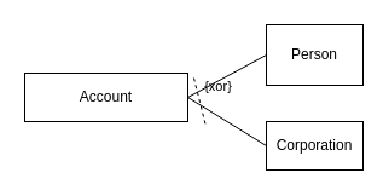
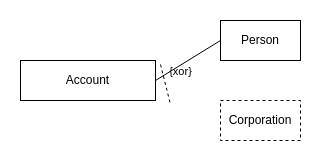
  <mxCell id="0" />
  <mxCell id="1" parent="0" />
  <mxCell id="2" style="rounded=0;orthogonalLoop=1;jettySize=auto;html=1;exitX=1;exitY=0.5;exitDx=0;exitDy=0;entryX=0;entryY=0.5;entryDx=0;entryDy=0;endArrow=none;endFill=0;" edge="1" parent="1" source="4" target="5"><mxGeometry relative="1" as="geometry" /></mxCell>
- <mxCell id="3" style="rounded=0;orthogonalLoop=1;jettySize=auto;html=1;exitX=1;exitY=0.5;exitDx=0;exitDy=0;entryX=0;entryY=0.5;entryDx=0;entryDy=0;endArrow=none;endFill=0;" edge="1" parent="1" source="4" target="6"><mxGeometry relative="1" as="geometry" /></mxCell>
  <mxCell id="4" value="Account" style="html=1;whiteSpace=wrap;" vertex="1" parent="1"><mxGeometry x="20" y="60" width="135" height="40" as="geometry" /></mxCell>
- <mxCell id="5" value="Person" style="html=1;whiteSpace=wrap;" vertex="1" parent="1"><mxGeometry x="220" y="20" width="80" height="50" as="geometry" /></mxCell>
- <mxCell id="6" value="Corporation" style="html=1;whiteSpace=wrap;" vertex="1" parent="1"><mxGeometry x="220" y="100" width="80" height="40" as="geometry" /></mxCell>
+ <mxCell id="5" value="Person" style="html=1;whiteSpace=wrap;" vertex="1" parent="1"><mxGeometry x="220" width="80" height="40" as="geometry" y="20" /></mxCell>
+ <mxCell id="6" value="Corporation" style="html=1;whiteSpace=wrap;dashed=1;" vertex="1" parent="1"><mxGeometry x="220" y="100" width="80" height="40" as="geometry" /></mxCell>
  <mxCell id="7" value="{xor}" style="endArrow=none;startArrow=none;endFill=0;startFill=0;endSize=8;html=1;verticalAlign=bottom;dashed=1;labelBackgroundColor=none;rounded=0;" edge="1" parent="1"><mxGeometry x="-0.012" y="16" width="160" relative="1" as="geometry"><mxPoint x="160" y="64" as="sourcePoint" /><mxPoint x="170" y="104" as="targetPoint" /><mxPoint as="offset" /></mxGeometry></mxCell>
